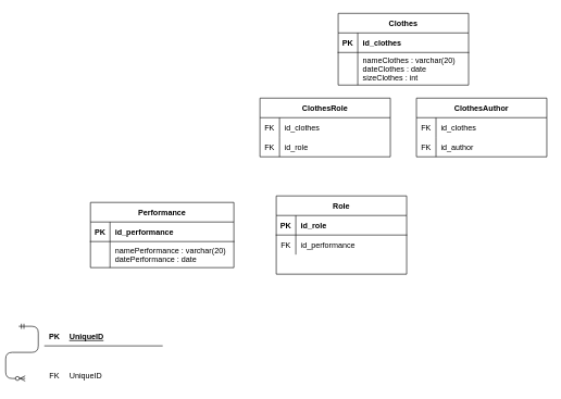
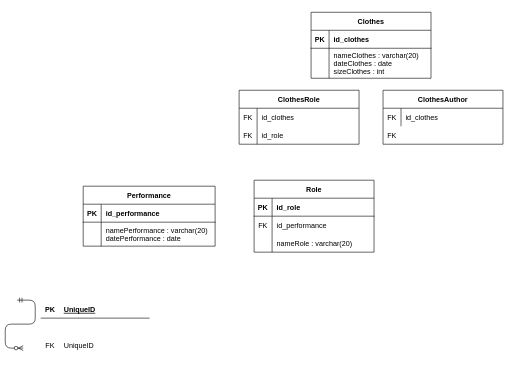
  <mxCell id="0" />
  <mxCell id="1" parent="0" />
  <mxCell id="2" value="" style="edgeStyle=entityRelationEdgeStyle;endArrow=ERzeroToMany;startArrow=ERmandOne;endFill=1;startFill=0;" parent="1" edge="1"><mxGeometry width="100" height="100" relative="1" as="geometry"><mxPoint x="20" y="500" as="sourcePoint" /><mxPoint x="30" y="580" as="targetPoint" /></mxGeometry></mxCell>
  <mxCell id="3" value="" style="shape=table;startSize=0;container=1;collapsible=1;childLayout=tableLayout;fixedRows=1;rowLines=0;fontStyle=0;align=center;resizeLast=1;strokeColor=none;fillColor=none;" vertex="1" parent="1"><mxGeometry x="60" y="500" width="180" height="30" as="geometry" /></mxCell>
  <mxCell id="4" value="" style="shape=partialRectangle;collapsible=0;dropTarget=0;pointerEvents=0;fillColor=none;top=0;left=0;bottom=1;right=0;points=[[0,0.5],[1,0.5]];portConstraint=eastwest;" vertex="1" parent="3"><mxGeometry width="180" height="30" as="geometry" /></mxCell>
  <mxCell id="5" value="PK" style="shape=partialRectangle;connectable=0;fillColor=none;top=0;left=0;bottom=0;right=0;fontStyle=1;overflow=hidden;" vertex="1" parent="4"><mxGeometry width="30" height="30" as="geometry" /></mxCell>
  <mxCell id="6" value="UniqueID" style="shape=partialRectangle;connectable=0;fillColor=none;top=0;left=0;bottom=0;right=0;align=left;spacingLeft=6;fontStyle=5;overflow=hidden;" vertex="1" parent="4"><mxGeometry x="30" width="150" height="30" as="geometry" /></mxCell>
  <mxCell id="7" value="" style="shape=table;startSize=0;container=1;collapsible=1;childLayout=tableLayout;fixedRows=1;rowLines=0;fontStyle=0;align=center;resizeLast=1;strokeColor=none;fillColor=none;" vertex="1" parent="1"><mxGeometry x="60" y="560" width="180" height="30" as="geometry" /></mxCell>
  <mxCell id="8" value="" style="shape=partialRectangle;collapsible=0;dropTarget=0;pointerEvents=0;fillColor=none;top=0;left=0;bottom=0;right=0;points=[[0,0.5],[1,0.5]];portConstraint=eastwest;" vertex="1" parent="7"><mxGeometry width="180" height="30" as="geometry" /></mxCell>
  <mxCell id="9" value="FK" style="shape=partialRectangle;connectable=0;fillColor=none;top=0;left=0;bottom=0;right=0;fontStyle=0;overflow=hidden;" vertex="1" parent="8"><mxGeometry width="30" height="30" as="geometry" /></mxCell>
  <mxCell id="10" value="UniqueID" style="shape=partialRectangle;connectable=0;fillColor=none;top=0;left=0;bottom=0;right=0;align=left;spacingLeft=6;fontStyle=0;overflow=hidden;" vertex="1" parent="8"><mxGeometry x="30" width="150" height="30" as="geometry" /></mxCell>
  <mxCell id="11" value="Clothes" style="shape=table;startSize=30;container=1;collapsible=1;childLayout=tableLayout;fixedRows=1;rowLines=0;fontStyle=1;align=center;resizeLast=1;" vertex="1" parent="1"><mxGeometry x="510" y="20" width="200" height="110" as="geometry" /></mxCell>
  <mxCell id="12" value="" style="shape=partialRectangle;collapsible=0;dropTarget=0;pointerEvents=0;fillColor=none;top=0;left=0;bottom=1;right=0;points=[[0,0.5],[1,0.5]];portConstraint=eastwest;" vertex="1" parent="11"><mxGeometry y="30" width="200" height="30" as="geometry" /></mxCell>
  <mxCell id="13" value="PK" style="shape=partialRectangle;connectable=0;fillColor=none;top=0;left=0;bottom=0;right=0;fontStyle=1;overflow=hidden;" vertex="1" parent="12"><mxGeometry width="30" height="30" as="geometry" /></mxCell>
  <mxCell id="14" value="id_clothes" style="shape=partialRectangle;connectable=0;fillColor=none;top=0;left=0;bottom=0;right=0;align=left;spacingLeft=6;fontStyle=1;overflow=hidden;" vertex="1" parent="12"><mxGeometry x="30" width="170" height="30" as="geometry" /></mxCell>
  <mxCell id="15" value="" style="shape=partialRectangle;collapsible=0;dropTarget=0;pointerEvents=0;fillColor=none;top=0;left=0;bottom=0;right=0;points=[[0,0.5],[1,0.5]];portConstraint=eastwest;" vertex="1" parent="11"><mxGeometry y="60" width="200" height="50" as="geometry" /></mxCell>
  <mxCell id="16" value="" style="shape=partialRectangle;connectable=0;fillColor=none;top=0;left=0;bottom=0;right=0;editable=1;overflow=hidden;" vertex="1" parent="15"><mxGeometry width="30" height="50" as="geometry" /></mxCell>
  <mxCell id="17" value="nameClothes : varchar(20)&#10;dateClothes : date&#10;sizeClothes : int" style="shape=partialRectangle;connectable=0;fillColor=none;top=0;left=0;bottom=0;right=0;align=left;spacingLeft=6;overflow=hidden;" vertex="1" parent="15"><mxGeometry x="30" width="170" height="50" as="geometry" /></mxCell>
  <mxCell id="18" value="ClothesAuthor" style="shape=table;startSize=30;container=1;collapsible=1;childLayout=tableLayout;fixedRows=1;rowLines=0;fontStyle=1;align=center;resizeLast=1;" vertex="1" parent="1"><mxGeometry x="630" y="150" width="200" height="90" as="geometry" /></mxCell>
  <mxCell id="19" value="" style="shape=partialRectangle;collapsible=0;dropTarget=0;pointerEvents=0;fillColor=none;top=0;left=0;bottom=0;right=0;points=[[0,0.5],[1,0.5]];portConstraint=eastwest;" vertex="1" parent="18"><mxGeometry y="30" width="200" height="30" as="geometry" /></mxCell>
  <mxCell id="20" value="FK" style="shape=partialRectangle;connectable=0;fillColor=none;top=0;left=0;bottom=0;right=0;fontStyle=0;overflow=hidden;" vertex="1" parent="19"><mxGeometry width="30" height="30" as="geometry" /></mxCell>
  <mxCell id="21" value="id_clothes" style="shape=partialRectangle;connectable=0;fillColor=none;top=0;left=0;bottom=0;right=0;align=left;spacingLeft=6;fontStyle=0;overflow=hidden;" vertex="1" parent="19"><mxGeometry x="30" width="170" height="30" as="geometry" /></mxCell>
  <mxCell id="22" value="" style="shape=partialRectangle;collapsible=0;dropTarget=0;pointerEvents=0;fillColor=none;top=0;left=0;bottom=0;right=0;points=[[0,0.5],[1,0.5]];portConstraint=eastwest;" vertex="1" parent="18"><mxGeometry y="60" width="200" height="30" as="geometry" /></mxCell>
  <mxCell id="23" value="FK" style="shape=partialRectangle;connectable=0;fillColor=none;top=0;left=0;bottom=0;right=0;fontStyle=0;overflow=hidden;" vertex="1" parent="22"><mxGeometry width="30" height="30" as="geometry" /></mxCell>
- <mxCell id="24" value="id_author" style="shape=partialRectangle;connectable=0;fillColor=none;top=0;left=0;bottom=0;right=0;align=left;spacingLeft=6;fontStyle=0;overflow=hidden;" vertex="1" parent="22"><mxGeometry x="30" width="170" height="30" as="geometry" /></mxCell>
  <mxCell id="25" value="ClothesRole" style="shape=table;startSize=30;container=1;collapsible=1;childLayout=tableLayout;fixedRows=1;rowLines=0;fontStyle=1;align=center;resizeLast=1;" vertex="1" parent="1"><mxGeometry x="390" y="150" width="200" height="90" as="geometry" /></mxCell>
  <mxCell id="26" value="" style="shape=partialRectangle;collapsible=0;dropTarget=0;pointerEvents=0;fillColor=none;top=0;left=0;bottom=0;right=0;points=[[0,0.5],[1,0.5]];portConstraint=eastwest;" vertex="1" parent="25"><mxGeometry y="30" width="200" height="30" as="geometry" /></mxCell>
  <mxCell id="27" value="FK" style="shape=partialRectangle;connectable=0;fillColor=none;top=0;left=0;bottom=0;right=0;fontStyle=0;overflow=hidden;" vertex="1" parent="26"><mxGeometry width="30" height="30" as="geometry" /></mxCell>
  <mxCell id="28" value="id_clothes" style="shape=partialRectangle;connectable=0;fillColor=none;top=0;left=0;bottom=0;right=0;align=left;spacingLeft=6;fontStyle=0;overflow=hidden;" vertex="1" parent="26"><mxGeometry x="30" width="170" height="30" as="geometry" /></mxCell>
  <mxCell id="29" value="" style="shape=partialRectangle;collapsible=0;dropTarget=0;pointerEvents=0;fillColor=none;top=0;left=0;bottom=0;right=0;points=[[0,0.5],[1,0.5]];portConstraint=eastwest;" vertex="1" parent="25"><mxGeometry y="60" width="200" height="30" as="geometry" /></mxCell>
  <mxCell id="30" value="FK" style="shape=partialRectangle;connectable=0;fillColor=none;top=0;left=0;bottom=0;right=0;fontStyle=0;overflow=hidden;" vertex="1" parent="29"><mxGeometry width="30" height="30" as="geometry" /></mxCell>
  <mxCell id="31" value="id_role" style="shape=partialRectangle;connectable=0;fillColor=none;top=0;left=0;bottom=0;right=0;align=left;spacingLeft=6;fontStyle=0;overflow=hidden;" vertex="1" parent="29"><mxGeometry x="30" width="170" height="30" as="geometry" /></mxCell>
  <mxCell id="32" value="Performance" style="shape=table;startSize=30;container=1;collapsible=1;childLayout=tableLayout;fixedRows=1;rowLines=0;fontStyle=1;align=center;resizeLast=1;" vertex="1" parent="1"><mxGeometry x="130" y="310" width="220" height="100" as="geometry" /></mxCell>
  <mxCell id="33" value="" style="shape=partialRectangle;collapsible=0;dropTarget=0;pointerEvents=0;fillColor=none;top=0;left=0;bottom=1;right=0;points=[[0,0.5],[1,0.5]];portConstraint=eastwest;" vertex="1" parent="32"><mxGeometry y="30" width="220" height="30" as="geometry" /></mxCell>
  <mxCell id="34" value="PK" style="shape=partialRectangle;connectable=0;fillColor=none;top=0;left=0;bottom=0;right=0;fontStyle=1;overflow=hidden;" vertex="1" parent="33"><mxGeometry width="30" height="30" as="geometry" /></mxCell>
  <mxCell id="35" value="id_performance" style="shape=partialRectangle;connectable=0;fillColor=none;top=0;left=0;bottom=0;right=0;align=left;spacingLeft=6;fontStyle=1;overflow=hidden;" vertex="1" parent="33"><mxGeometry x="30" width="190" height="30" as="geometry" /></mxCell>
  <mxCell id="36" value="" style="shape=partialRectangle;collapsible=0;dropTarget=0;pointerEvents=0;fillColor=none;top=0;left=0;bottom=0;right=0;points=[[0,0.5],[1,0.5]];portConstraint=eastwest;" vertex="1" parent="32"><mxGeometry y="60" width="220" height="40" as="geometry" /></mxCell>
  <mxCell id="37" value="" style="shape=partialRectangle;connectable=0;fillColor=none;top=0;left=0;bottom=0;right=0;editable=1;overflow=hidden;" vertex="1" parent="36"><mxGeometry width="30" height="40" as="geometry" /></mxCell>
  <mxCell id="38" value="namePerformance : varchar(20)&#10;datePerformance : date" style="shape=partialRectangle;connectable=0;fillColor=none;top=0;left=0;bottom=0;right=0;align=left;spacingLeft=6;overflow=hidden;fontStyle=0" vertex="1" parent="36"><mxGeometry x="30" width="190" height="40" as="geometry" /></mxCell>
  <mxCell id="39" value="Role" style="shape=table;startSize=30;container=1;collapsible=1;childLayout=tableLayout;fixedRows=1;rowLines=0;fontStyle=1;align=center;resizeLast=1;" vertex="1" parent="1"><mxGeometry x="415" y="300" width="200" height="120" as="geometry" /></mxCell>
  <mxCell id="40" value="" style="shape=partialRectangle;collapsible=0;dropTarget=0;pointerEvents=0;fillColor=none;top=0;left=0;bottom=1;right=0;points=[[0,0.5],[1,0.5]];portConstraint=eastwest;" vertex="1" parent="39"><mxGeometry y="30" width="200" height="30" as="geometry" /></mxCell>
  <mxCell id="41" value="PK" style="shape=partialRectangle;connectable=0;fillColor=none;top=0;left=0;bottom=0;right=0;fontStyle=1;overflow=hidden;" vertex="1" parent="40"><mxGeometry width="30" height="30" as="geometry" /></mxCell>
  <mxCell id="42" value="id_role" style="shape=partialRectangle;connectable=0;fillColor=none;top=0;left=0;bottom=0;right=0;align=left;spacingLeft=6;fontStyle=1;overflow=hidden;" vertex="1" parent="40"><mxGeometry x="30" width="170" height="30" as="geometry" /></mxCell>
  <mxCell id="43" value="" style="shape=partialRectangle;collapsible=0;dropTarget=0;pointerEvents=0;fillColor=none;top=0;left=0;bottom=0;right=0;points=[[0,0.5],[1,0.5]];portConstraint=eastwest;" vertex="1" parent="39"><mxGeometry y="60" width="200" height="30" as="geometry" /></mxCell>
  <mxCell id="44" value="FK" style="shape=partialRectangle;connectable=0;fillColor=none;top=0;left=0;bottom=0;right=0;fontStyle=0;overflow=hidden;" vertex="1" parent="43"><mxGeometry width="30" height="30" as="geometry" /></mxCell>
  <mxCell id="45" value="id_performance" style="shape=partialRectangle;connectable=0;fillColor=none;top=0;left=0;bottom=0;right=0;align=left;spacingLeft=6;fontStyle=0;overflow=hidden;" vertex="1" parent="43"><mxGeometry x="30" width="170" height="30" as="geometry" /></mxCell>
  <mxCell id="46" value="" style="shape=partialRectangle;collapsible=0;dropTarget=0;pointerEvents=0;fillColor=none;top=0;left=0;bottom=0;right=0;points=[[0,0.5],[1,0.5]];portConstraint=eastwest;" vertex="1" parent="39"><mxGeometry y="90" width="200" height="30" as="geometry" /></mxCell>
  <mxCell id="47" value="" style="shape=partialRectangle;connectable=0;fillColor=none;top=0;left=0;bottom=0;right=0;editable=1;overflow=hidden;" vertex="1" parent="46"><mxGeometry width="30" height="30" as="geometry" /></mxCell>
+ <mxCell id="48" value="nameRole : varchar(20)" style="shape=partialRectangle;connectable=0;fillColor=none;top=0;left=0;bottom=0;right=0;align=left;spacingLeft=6;overflow=hidden;" vertex="1" parent="46"><mxGeometry x="30" width="170" height="30" as="geometry" /></mxCell>
